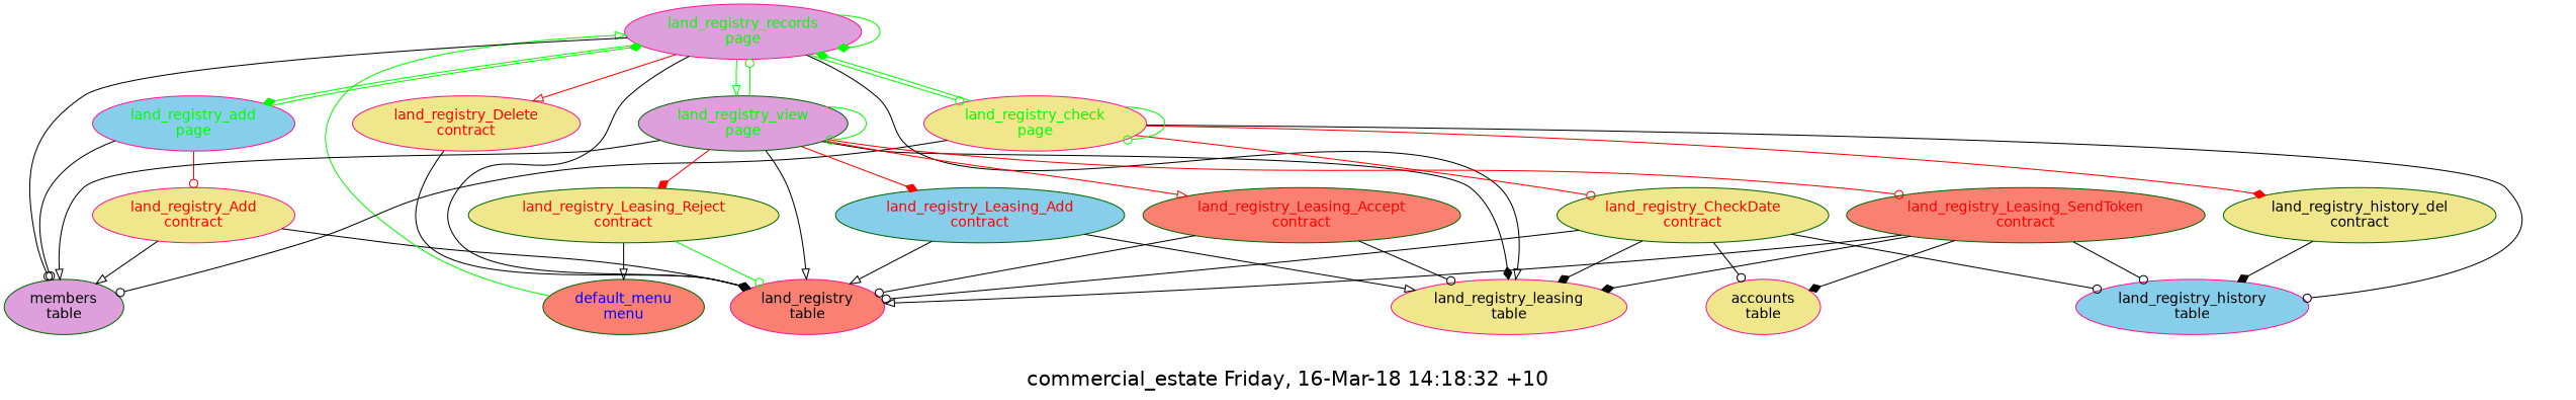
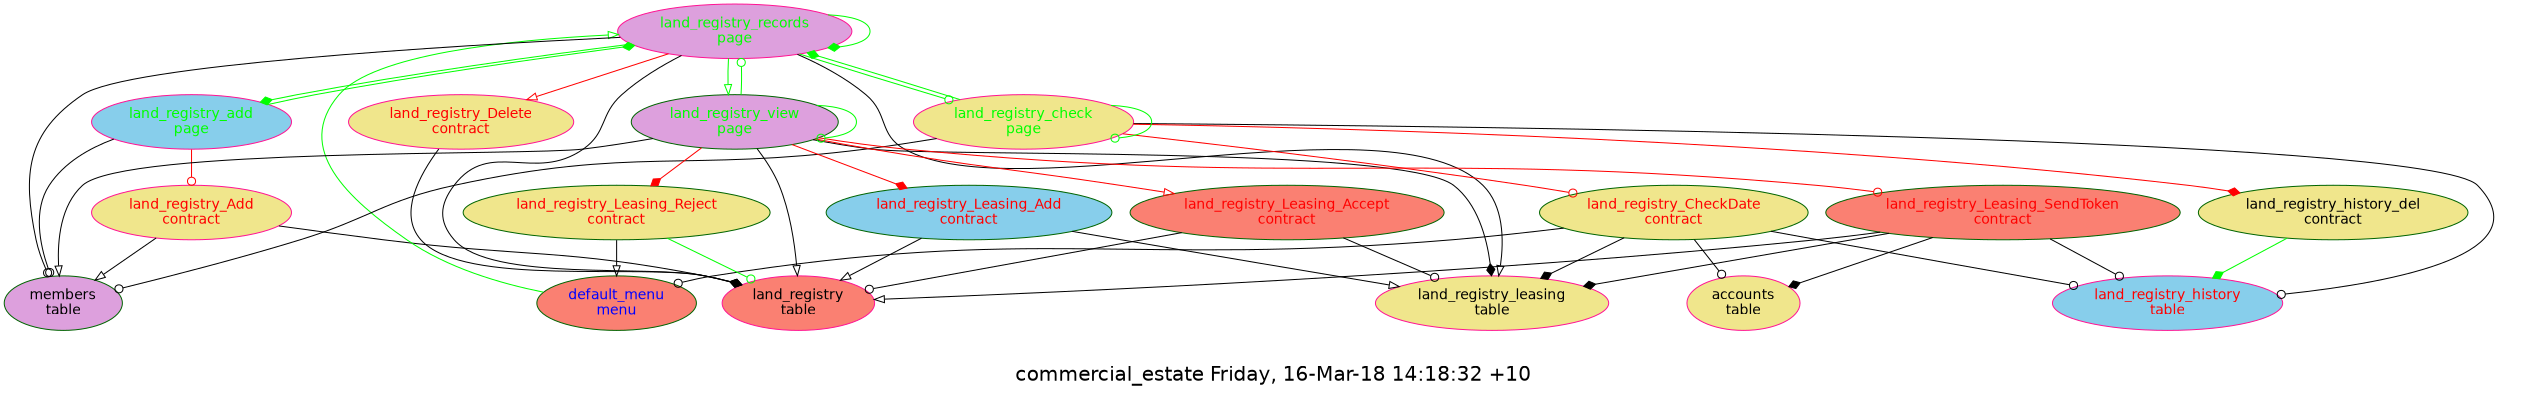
  digraph {
    fontname="DejaVu Sans"
    fontsize=20.0
    label="commercial_estate Friday, 16-Mar-18 14:18:32 +10"
    rankdir=TB
    node [color=deeppink fillcolor=khaki fontcolor=red fontname="DejaVu Sans" group=contracts style=filled]
    edge [arrowhead=odot fontname="DejaVu Sans"]
    "land_registry_Add\ncontract"
    "members\ntable" [color=darkgreen fillcolor=plum fontcolor="" group=""]
    "land_registry\ntable" [fillcolor=salmon fontcolor="" group=""]
    "land_registry_CheckDate\ncontract" [color=darkgreen]
    "land_registry_leasing\ntable" [fontcolor="" group=""]
    "accounts\ntable" [fontcolor="" group=""]
-   "land_registry_history\ntable" [fillcolor=skyblue fontcolor="" group=""]
+   "land_registry_history\ntable" [fillcolor=skyblue group=""]
    "land_registry_Delete\ncontract"
    "land_registry_Leasing_Accept\ncontract" [color=darkgreen fillcolor=salmon]
    "land_registry_Leasing_Add\ncontract" [color=darkgreen fillcolor=skyblue]
    "land_registry_Leasing_Reject\ncontract" [color=darkgreen]
    "default_menu\nmenu" [color=darkgreen fillcolor=salmon fontcolor=blue group=menus]
    "land_registry_Leasing_SendToken\ncontract" [color=darkgreen fillcolor=salmon]
    "land_registry_history_del\ncontract" [color=darkgreen fontcolor=black]
    "land_registry_records\npage" [fillcolor=plum fontcolor=green group=pages]
    "land_registry_add\npage" [fillcolor=skyblue fontcolor=green group=pages]
    "land_registry_check\npage" [fontcolor=green group=pages]
    "land_registry_view\npage" [color=darkgreen fillcolor=plum fontcolor=green group=pages]
    "land_registry_Add\ncontract" -> "members\ntable" [arrowhead=onormal]
    "land_registry_Add\ncontract" -> "land_registry\ntable" [arrowhead=diamond]
-   "land_registry_CheckDate\ncontract" -> "land_registry\ntable"
+   "land_registry_CheckDate\ncontract" -> "default_menu\nmenu"
    "land_registry_CheckDate\ncontract" -> "land_registry_leasing\ntable" [arrowhead=diamond]
    "land_registry_CheckDate\ncontract" -> "accounts\ntable"
    "land_registry_CheckDate\ncontract" -> "land_registry_history\ntable"
    "land_registry_Delete\ncontract" -> "land_registry\ntable" [arrowhead=diamond]
    "land_registry_Leasing_Accept\ncontract" -> "land_registry\ntable"
    "land_registry_Leasing_Accept\ncontract" -> "land_registry_leasing\ntable"
    "land_registry_Leasing_Add\ncontract" -> "land_registry\ntable" [arrowhead=onormal]
    "land_registry_Leasing_Add\ncontract" -> "land_registry_leasing\ntable" [arrowhead=onormal]
    "land_registry_Leasing_Reject\ncontract" -> "land_registry\ntable" [color=green]
    "land_registry_Leasing_Reject\ncontract" -> "default_menu\nmenu" [arrowhead=onormal]
    "default_menu\nmenu" -> "land_registry_records\npage" [arrowhead=onormal color=green]
    "land_registry_Leasing_SendToken\ncontract" -> "land_registry\ntable" [arrowhead=onormal]
    "land_registry_Leasing_SendToken\ncontract" -> "land_registry_leasing\ntable" [arrowhead=diamond]
    "land_registry_Leasing_SendToken\ncontract" -> "accounts\ntable" [arrowhead=diamond]
    "land_registry_Leasing_SendToken\ncontract" -> "land_registry_history\ntable"
-   "land_registry_history_del\ncontract" -> "land_registry_history\ntable" [arrowhead=diamond]
+   "land_registry_history_del\ncontract" -> "land_registry_history\ntable" [arrowhead=diamond color=green]
    "land_registry_records\npage" -> "members\ntable"
    "land_registry_records\npage" -> "land_registry\ntable" [arrowhead=diamond]
    "land_registry_records\npage" -> "land_registry_leasing\ntable" [arrowhead=onormal]
    "land_registry_records\npage" -> "land_registry_Delete\ncontract" [arrowhead=onormal color=red]
    "land_registry_records\npage" -> "land_registry_records\npage" [arrowhead=diamond color=green]
    "land_registry_records\npage" -> "land_registry_add\npage" [arrowhead=diamond color=green]
    "land_registry_records\npage" -> "land_registry_check\npage" [color=green]
    "land_registry_records\npage" -> "land_registry_view\npage" [arrowhead=onormal color=green]
    "land_registry_add\npage" -> "land_registry_Add\ncontract" [color=red]
    "land_registry_add\npage" -> "members\ntable"
    "land_registry_add\npage" -> "land_registry_records\npage" [arrowhead=diamond color=green]
    "land_registry_check\npage" -> "members\ntable"
    "land_registry_check\npage" -> "land_registry_CheckDate\ncontract" [color=red]
    "land_registry_check\npage" -> "land_registry_history\ntable"
    "land_registry_check\npage" -> "land_registry_history_del\ncontract" [arrowhead=diamond color=red]
    "land_registry_check\npage" -> "land_registry_records\npage" [arrowhead=diamond color=green]
    "land_registry_check\npage" -> "land_registry_check\npage" [color=green]
    "land_registry_view\npage" -> "members\ntable" [arrowhead=onormal]
    "land_registry_view\npage" -> "land_registry\ntable" [arrowhead=onormal]
    "land_registry_view\npage" -> "land_registry_leasing\ntable" [arrowhead=diamond]
    "land_registry_view\npage" -> "land_registry_Leasing_Accept\ncontract" [arrowhead=onormal color=red]
    "land_registry_view\npage" -> "land_registry_Leasing_Add\ncontract" [arrowhead=diamond color=red]
    "land_registry_view\npage" -> "land_registry_Leasing_Reject\ncontract" [arrowhead=diamond color=red]
    "land_registry_view\npage" -> "land_registry_Leasing_SendToken\ncontract" [color=red]
    "land_registry_view\npage" -> "land_registry_records\npage" [color=green]
    "land_registry_view\npage" -> "land_registry_view\npage" [color=green]
  }
